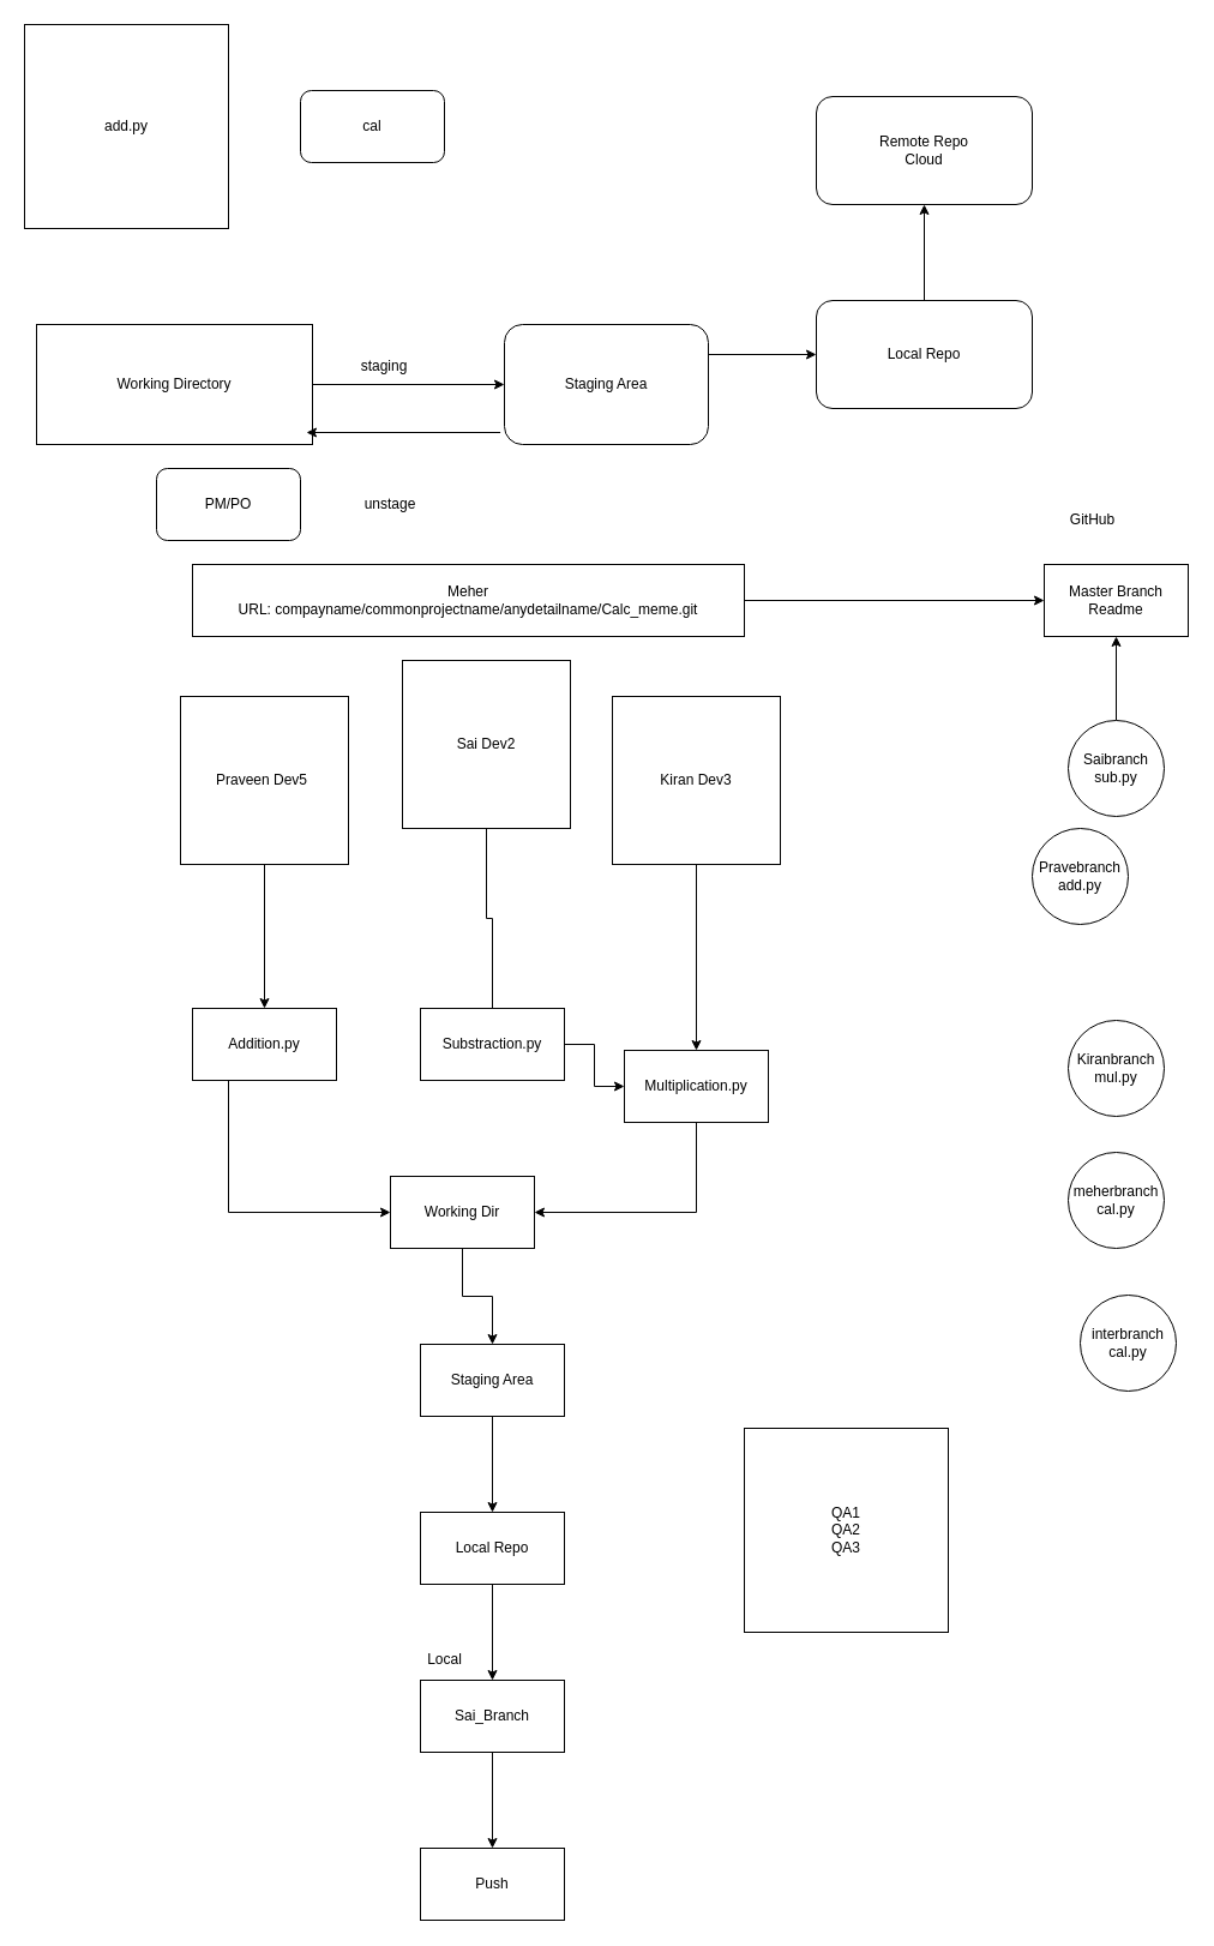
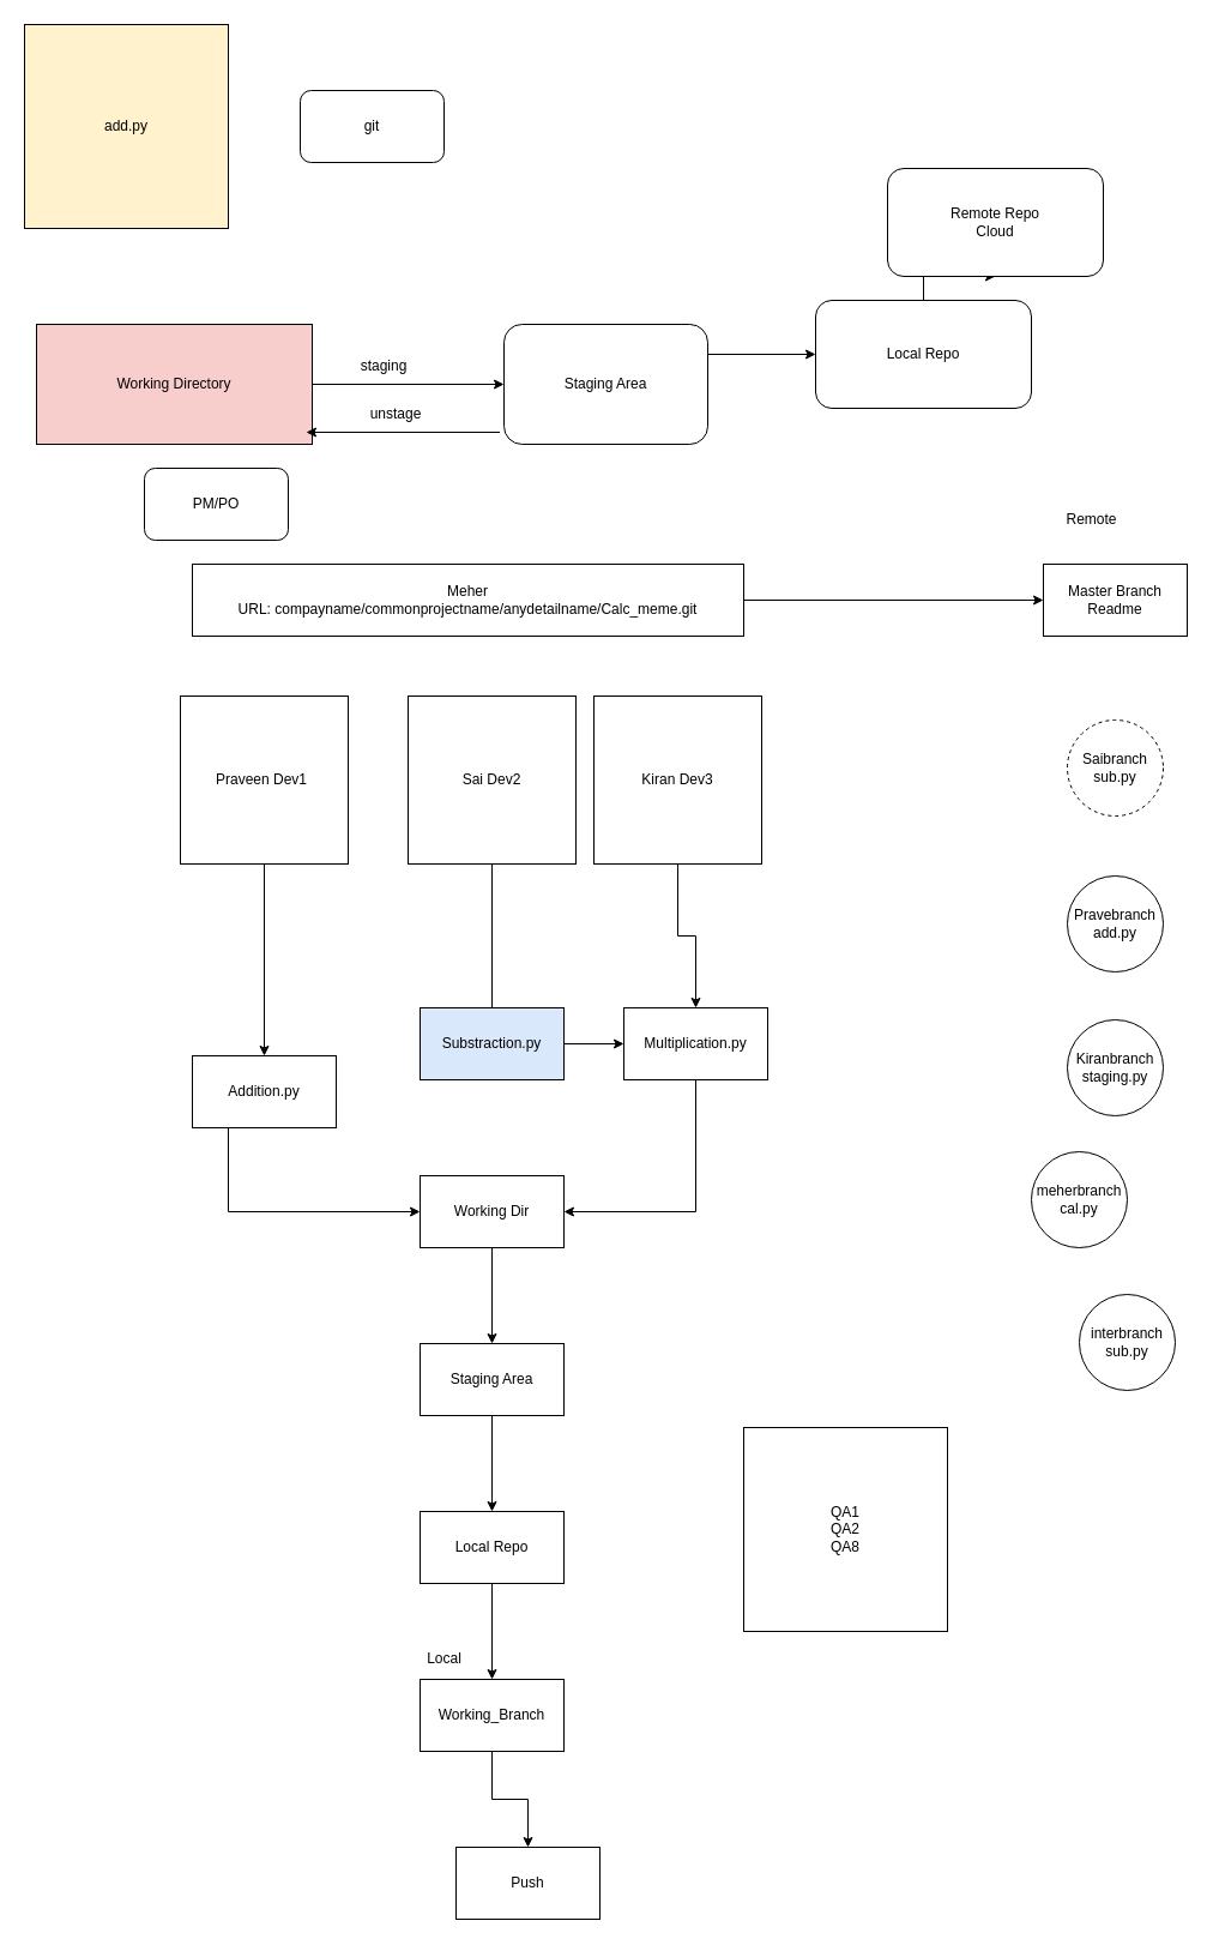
  <mxCell id="0" />
  <mxCell id="1" parent="0" />
- <mxCell id="2" value="add.py" style="whiteSpace=wrap;html=1;aspect=fixed;" parent="1" vertex="1"><mxGeometry x="20" y="20" width="170" height="170" as="geometry" /></mxCell>
- <mxCell id="3" value="cal" style="rounded=1;whiteSpace=wrap;html=1;" parent="1" vertex="1"><mxGeometry x="250" y="75" width="120" height="60" as="geometry" /></mxCell>
+ <mxCell id="2" value="add.py" style="whiteSpace=wrap;html=1;aspect=fixed;fillColor=#fff2cc;" parent="1" vertex="1"><mxGeometry x="20" y="20" width="170" height="170" as="geometry" /></mxCell>
+ <mxCell id="3" value="git" style="rounded=1;whiteSpace=wrap;html=1;" parent="1" vertex="1"><mxGeometry x="250" y="75" width="120" height="60" as="geometry" /></mxCell>
  <mxCell id="4" value="" style="edgeStyle=orthogonalEdgeStyle;rounded=0;orthogonalLoop=1;jettySize=auto;html=1;" parent="1" source="5" target="6" edge="1"><mxGeometry relative="1" as="geometry" /></mxCell>
- <mxCell id="5" value="Working Directory" style="rounded=0;whiteSpace=wrap;html=1;" parent="1" vertex="1"><mxGeometry x="30" y="270" width="230" height="100" as="geometry" /></mxCell>
+ <mxCell id="5" value="Working Directory" style="rounded=0;whiteSpace=wrap;html=1;fillColor=#f8cecc;" parent="1" vertex="1"><mxGeometry x="30" y="270" width="230" height="100" as="geometry" /></mxCell>
  <mxCell id="6" value="Staging Area" style="rounded=1;whiteSpace=wrap;html=1;" parent="1" vertex="1"><mxGeometry x="420" y="270" width="170" height="100" as="geometry" /></mxCell>
  <mxCell id="7" value="staging" style="text;html=1;align=center;verticalAlign=middle;whiteSpace=wrap;rounded=0;" parent="1" vertex="1"><mxGeometry x="290" y="290" width="60" height="30" as="geometry" /></mxCell>
- <mxCell id="8" value="unstage" style="text;html=1;align=center;verticalAlign=middle;whiteSpace=wrap;rounded=0;" parent="1" vertex="1"><mxGeometry x="295" y="405" width="60" height="30" as="geometry" /></mxCell>
+ <mxCell id="8" value="unstage" style="text;html=1;align=center;verticalAlign=middle;whiteSpace=wrap;rounded=0;" parent="1" vertex="1"><mxGeometry x="300" y="330" width="60" height="30" as="geometry" /></mxCell>
  <mxCell id="9" value="" style="endArrow=classic;html=1;rounded=0;exitX=-0.02;exitY=0.9;exitDx=0;exitDy=0;exitPerimeter=0;" parent="1" source="6" edge="1"><mxGeometry width="50" height="50" relative="1" as="geometry"><mxPoint x="405" y="355" as="sourcePoint" /><mxPoint x="255" y="360" as="targetPoint" /></mxGeometry></mxCell>
  <mxCell id="10" value="" style="edgeStyle=orthogonalEdgeStyle;rounded=0;orthogonalLoop=1;jettySize=auto;html=1;" parent="1" source="11" target="13" edge="1"><mxGeometry relative="1" as="geometry" /></mxCell>
  <mxCell id="11" value="Local Repo" style="rounded=1;whiteSpace=wrap;html=1;" parent="1" vertex="1"><mxGeometry x="680" y="250" width="180" height="90" as="geometry" /></mxCell>
  <mxCell id="12" value="" style="edgeStyle=orthogonalEdgeStyle;rounded=0;orthogonalLoop=1;jettySize=auto;html=1;entryX=0;entryY=0.5;entryDx=0;entryDy=0;exitX=1;exitY=0.25;exitDx=0;exitDy=0;" parent="1" source="6" target="11" edge="1"><mxGeometry relative="1" as="geometry"><mxPoint x="270" y="330" as="sourcePoint" /><mxPoint x="430" y="330" as="targetPoint" /></mxGeometry></mxCell>
- <mxCell id="13" value="Remote Repo&lt;br&gt;Cloud" style="rounded=1;whiteSpace=wrap;html=1;" parent="1" vertex="1"><mxGeometry x="680" y="80" width="180" height="90" as="geometry" /></mxCell>
+ <mxCell id="13" value="Remote Repo&lt;br&gt;Cloud" style="rounded=1;whiteSpace=wrap;html=1;" parent="1" vertex="1"><mxGeometry x="740" y="140" width="180" height="90" as="geometry" /></mxCell>
  <mxCell id="14" value="" style="edgeStyle=orthogonalEdgeStyle;rounded=0;orthogonalLoop=1;jettySize=auto;html=1;" edge="1" parent="1" source="15" target="24"><mxGeometry relative="1" as="geometry" /></mxCell>
- <mxCell id="15" value="Praveen Dev5&lt;span style=&quot;white-space: pre;&quot;&gt;&#09;&lt;/span&gt;" style="whiteSpace=wrap;html=1;aspect=fixed;" vertex="1" parent="1"><mxGeometry x="150" y="580" width="140" height="140" as="geometry" /></mxCell>
+ <mxCell id="15" value="Praveen Dev1&lt;span style=&quot;white-space: pre;&quot;&gt;&#09;&lt;/span&gt;" style="whiteSpace=wrap;html=1;aspect=fixed;" vertex="1" parent="1"><mxGeometry x="150" y="580" width="140" height="140" as="geometry" /></mxCell>
  <mxCell id="16" value="" style="edgeStyle=orthogonalEdgeStyle;rounded=0;orthogonalLoop=1;jettySize=auto;html=1;endArrow=none;" edge="1" parent="1" source="17" target="26"><mxGeometry relative="1" as="geometry" /></mxCell>
- <mxCell id="17" value="Sai Dev2" style="whiteSpace=wrap;html=1;aspect=fixed;" vertex="1" parent="1"><mxGeometry x="335" y="550" width="140" height="140" as="geometry" /></mxCell>
+ <mxCell id="17" value="Sai Dev2" style="whiteSpace=wrap;html=1;aspect=fixed;" vertex="1" parent="1"><mxGeometry x="340" y="580" width="140" height="140" as="geometry" /></mxCell>
  <mxCell id="18" value="" style="edgeStyle=orthogonalEdgeStyle;rounded=0;orthogonalLoop=1;jettySize=auto;html=1;" edge="1" parent="1" source="19" target="27"><mxGeometry relative="1" as="geometry" /></mxCell>
- <mxCell id="19" value="Kiran Dev3" style="whiteSpace=wrap;html=1;aspect=fixed;" vertex="1" parent="1"><mxGeometry x="510" y="580" width="140" height="140" as="geometry" /></mxCell>
+ <mxCell id="19" value="Kiran Dev3" style="whiteSpace=wrap;html=1;aspect=fixed;" vertex="1" parent="1"><mxGeometry x="495" y="580" width="140" height="140" as="geometry" /></mxCell>
  <mxCell id="20" value="" style="edgeStyle=orthogonalEdgeStyle;rounded=0;orthogonalLoop=1;jettySize=auto;html=1;" edge="1" parent="1" source="21" target="35"><mxGeometry relative="1" as="geometry" /></mxCell>
  <mxCell id="21" value="Meher&lt;div&gt;URL: compayname/commonprojectname/anydetailname/Calc_meme.git&lt;/div&gt;" style="rounded=0;whiteSpace=wrap;html=1;" vertex="1" parent="1"><mxGeometry x="160" y="470" width="460" height="60" as="geometry" /></mxCell>
- <mxCell id="22" value="PM/PO" style="rounded=1;whiteSpace=wrap;html=1;" vertex="1" parent="1"><mxGeometry x="130" y="390" width="120" height="60" as="geometry" /></mxCell>
+ <mxCell id="22" value="PM/PO" style="rounded=1;whiteSpace=wrap;html=1;" vertex="1" parent="1"><mxGeometry x="120" y="390" width="120" height="60" as="geometry" /></mxCell>
  <mxCell id="23" style="edgeStyle=orthogonalEdgeStyle;rounded=0;orthogonalLoop=1;jettySize=auto;html=1;exitX=0.25;exitY=1;exitDx=0;exitDy=0;entryX=0;entryY=0.5;entryDx=0;entryDy=0;" edge="1" parent="1" source="24" target="29"><mxGeometry relative="1" as="geometry" /></mxCell>
- <mxCell id="24" value="Addition.py" style="whiteSpace=wrap;html=1;" vertex="1" parent="1"><mxGeometry x="160" y="840" width="120" height="60" as="geometry" /></mxCell>
+ <mxCell id="24" value="Addition.py" style="whiteSpace=wrap;html=1;" vertex="1" parent="1"><mxGeometry x="160" y="880" width="120" height="60" as="geometry" /></mxCell>
  <mxCell id="25" value="" style="edgeStyle=orthogonalEdgeStyle;rounded=0;orthogonalLoop=1;jettySize=auto;html=1;" edge="1" parent="1" source="26" target="27"><mxGeometry relative="1" as="geometry" /></mxCell>
- <mxCell id="26" value="Substraction.py" style="whiteSpace=wrap;html=1;" vertex="1" parent="1"><mxGeometry x="350" y="840" width="120" height="60" as="geometry" /></mxCell>
- <mxCell id="27" value="Multiplication.py" style="whiteSpace=wrap;html=1;" vertex="1" parent="1"><mxGeometry x="520" y="875" width="120" height="60" as="geometry" /></mxCell>
+ <mxCell id="26" value="Substraction.py" style="whiteSpace=wrap;html=1;fillColor=#dae8fc;" vertex="1" parent="1"><mxGeometry x="350" y="840" width="120" height="60" as="geometry" /></mxCell>
+ <mxCell id="27" value="Multiplication.py" style="whiteSpace=wrap;html=1;" vertex="1" parent="1"><mxGeometry x="520" y="840" width="120" height="60" as="geometry" /></mxCell>
  <mxCell id="28" value="" style="edgeStyle=orthogonalEdgeStyle;rounded=0;orthogonalLoop=1;jettySize=auto;html=1;" edge="1" parent="1" source="29" target="31"><mxGeometry relative="1" as="geometry" /></mxCell>
- <mxCell id="29" value="Working Dir" style="whiteSpace=wrap;html=1;" vertex="1" parent="1"><mxGeometry x="325" y="980" width="120" height="60" as="geometry" /></mxCell>
+ <mxCell id="29" value="Working Dir" style="whiteSpace=wrap;html=1;" vertex="1" parent="1"><mxGeometry x="350" y="980" width="120" height="60" as="geometry" /></mxCell>
  <mxCell id="30" value="" style="edgeStyle=orthogonalEdgeStyle;rounded=0;orthogonalLoop=1;jettySize=auto;html=1;" edge="1" parent="1" source="31" target="33"><mxGeometry relative="1" as="geometry" /></mxCell>
  <mxCell id="31" value="Staging Area" style="whiteSpace=wrap;html=1;" vertex="1" parent="1"><mxGeometry x="350" y="1120" width="120" height="60" as="geometry" /></mxCell>
  <mxCell id="32" value="" style="edgeStyle=orthogonalEdgeStyle;rounded=0;orthogonalLoop=1;jettySize=auto;html=1;" edge="1" parent="1" source="33" target="37"><mxGeometry relative="1" as="geometry" /></mxCell>
  <mxCell id="33" value="Local Repo" style="whiteSpace=wrap;html=1;" vertex="1" parent="1"><mxGeometry x="350" y="1260" width="120" height="60" as="geometry" /></mxCell>
- <mxCell id="34" value="" style="edgeStyle=orthogonalEdgeStyle;rounded=0;orthogonalLoop=1;jettySize=auto;html=1;entryX=0.5;entryY=1;entryDx=0;entryDy=0;" edge="1" parent="1" source="41" target="35"><mxGeometry relative="1" as="geometry"><mxPoint x="860" y="580" as="sourcePoint" /><mxPoint x="940" y="560" as="targetPoint" /></mxGeometry></mxCell>
  <mxCell id="35" value="Master Branch&lt;div&gt;Readme&lt;/div&gt;" style="whiteSpace=wrap;html=1;rounded=0;" vertex="1" parent="1"><mxGeometry x="870" y="470" width="120" height="60" as="geometry" /></mxCell>
  <mxCell id="36" value="" style="edgeStyle=orthogonalEdgeStyle;rounded=0;orthogonalLoop=1;jettySize=auto;html=1;" edge="1" parent="1" source="37" target="40"><mxGeometry relative="1" as="geometry" /></mxCell>
- <mxCell id="37" value="Sai_Branch" style="whiteSpace=wrap;html=1;" vertex="1" parent="1"><mxGeometry x="350" y="1400" width="120" height="60" as="geometry" /></mxCell>
- <mxCell id="38" value="GitHub" style="text;html=1;align=center;verticalAlign=middle;resizable=0;points=[];autosize=1;strokeColor=none;fillColor=none;" vertex="1" parent="1"><mxGeometry x="880" y="418" width="60" height="30" as="geometry" /></mxCell>
+ <mxCell id="37" value="Working_Branch" style="whiteSpace=wrap;html=1;" vertex="1" parent="1"><mxGeometry x="350" y="1400" width="120" height="60" as="geometry" /></mxCell>
+ <mxCell id="38" value="Remote" style="text;html=1;align=center;verticalAlign=middle;resizable=0;points=[];autosize=1;strokeColor=none;fillColor=none;" vertex="1" parent="1"><mxGeometry x="880" y="418" width="60" height="30" as="geometry" /></mxCell>
  <mxCell id="39" value="Local" style="text;html=1;align=center;verticalAlign=middle;resizable=0;points=[];autosize=1;strokeColor=none;fillColor=none;" vertex="1" parent="1"><mxGeometry x="345" y="1368" width="50" height="30" as="geometry" /></mxCell>
- <mxCell id="40" value="Push" style="whiteSpace=wrap;html=1;" vertex="1" parent="1"><mxGeometry x="350" y="1540" width="120" height="60" as="geometry" /></mxCell>
- <mxCell id="41" value="Saibranch&lt;div&gt;sub.py&lt;/div&gt;" style="ellipse;whiteSpace=wrap;html=1;rounded=0;" vertex="1" parent="1"><mxGeometry x="890" y="600" width="80" height="80" as="geometry" /></mxCell>
- <mxCell id="42" value="Pravebranch&lt;div&gt;add.py&lt;/div&gt;" style="ellipse;whiteSpace=wrap;html=1;rounded=0;" vertex="1" parent="1"><mxGeometry x="860" y="690" width="80" height="80" as="geometry" /></mxCell>
- <mxCell id="43" value="Kiranbranch&lt;div&gt;mul.py&lt;/div&gt;" style="ellipse;whiteSpace=wrap;html=1;rounded=0;" vertex="1" parent="1"><mxGeometry x="890" y="850" width="80" height="80" as="geometry" /></mxCell>
+ <mxCell id="40" value="Push" style="whiteSpace=wrap;html=1;" vertex="1" parent="1"><mxGeometry x="380" y="1540" width="120" height="60" as="geometry" /></mxCell>
+ <mxCell id="41" value="Saibranch&lt;div&gt;sub.py&lt;/div&gt;" style="ellipse;whiteSpace=wrap;html=1;rounded=0;dashed=1;" vertex="1" parent="1"><mxGeometry x="890" y="600" width="80" height="80" as="geometry" /></mxCell>
+ <mxCell id="42" value="Pravebranch&lt;div&gt;add.py&lt;/div&gt;" style="ellipse;whiteSpace=wrap;html=1;rounded=0;" vertex="1" parent="1"><mxGeometry x="890" y="730" width="80" height="80" as="geometry" /></mxCell>
+ <mxCell id="43" value="Kiranbranch&lt;div&gt;staging.py&lt;/div&gt;" style="ellipse;whiteSpace=wrap;html=1;rounded=0;" vertex="1" parent="1"><mxGeometry x="890" y="850" width="80" height="80" as="geometry" /></mxCell>
  <mxCell id="44" style="edgeStyle=orthogonalEdgeStyle;rounded=0;orthogonalLoop=1;jettySize=auto;html=1;exitX=0.5;exitY=1;exitDx=0;exitDy=0;entryX=1;entryY=0.5;entryDx=0;entryDy=0;" edge="1" parent="1" source="27" target="29"><mxGeometry relative="1" as="geometry"><mxPoint x="499.75" y="970" as="sourcePoint" /><mxPoint x="659.75" y="1080" as="targetPoint" /></mxGeometry></mxCell>
- <mxCell id="45" value="QA1&lt;div&gt;QA2&lt;/div&gt;&lt;div&gt;QA3&lt;/div&gt;" style="whiteSpace=wrap;html=1;aspect=fixed;" vertex="1" parent="1"><mxGeometry x="620" y="1190" width="170" height="170" as="geometry" /></mxCell>
- <mxCell id="46" value="meherbranch&lt;div&gt;cal.py&lt;/div&gt;" style="ellipse;whiteSpace=wrap;html=1;rounded=0;" vertex="1" parent="1"><mxGeometry x="890" y="960" width="80" height="80" as="geometry" /></mxCell>
- <mxCell id="47" value="interbranch&lt;div&gt;cal.py&lt;/div&gt;" style="ellipse;whiteSpace=wrap;html=1;rounded=0;" vertex="1" parent="1"><mxGeometry x="900" y="1079" width="80" height="80" as="geometry" /></mxCell>
+ <mxCell id="45" value="QA1&lt;div&gt;QA2&lt;/div&gt;&lt;div&gt;QA8&lt;/div&gt;" style="whiteSpace=wrap;html=1;aspect=fixed;" vertex="1" parent="1"><mxGeometry x="620" y="1190" width="170" height="170" as="geometry" /></mxCell>
+ <mxCell id="46" value="meherbranch&lt;div&gt;cal.py&lt;/div&gt;" style="ellipse;whiteSpace=wrap;html=1;rounded=0;" vertex="1" parent="1"><mxGeometry x="860" y="960" width="80" height="80" as="geometry" /></mxCell>
+ <mxCell id="47" value="interbranch&lt;div&gt;sub.py&lt;/div&gt;" style="ellipse;whiteSpace=wrap;html=1;rounded=0;" vertex="1" parent="1"><mxGeometry x="900" y="1079" width="80" height="80" as="geometry" /></mxCell>
